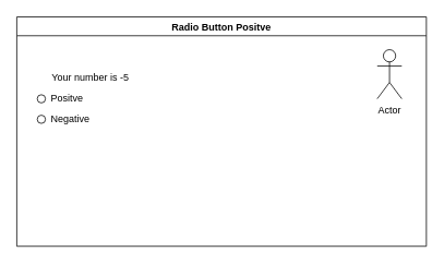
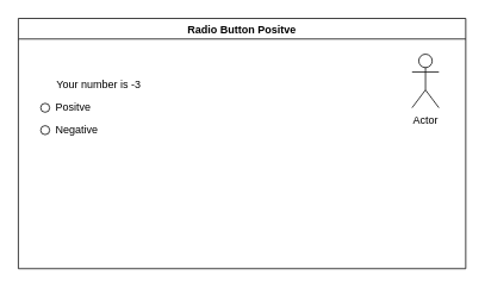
  <mxCell id="0" />
  <mxCell id="1" parent="0" />
  <mxCell id="2" value="Radio Button Positve" style="swimlane;" vertex="1" parent="1"><mxGeometry x="20" y="20" width="500" height="280" as="geometry" /></mxCell>
  <mxCell id="3" value="Actor" style="shape=umlActor;verticalLabelPosition=bottom;verticalAlign=top;html=1;outlineConnect=0;" vertex="1" parent="2"><mxGeometry x="440" y="40" width="30" height="60" as="geometry" /></mxCell>
- <mxCell id="4" value="Your number is -5" style="text;html=1;strokeColor=none;fillColor=none;align=center;verticalAlign=middle;whiteSpace=wrap;rounded=0;" vertex="1" parent="2"><mxGeometry x="20" y="60" width="140" height="30" as="geometry" /></mxCell>
+ <mxCell id="4" value="Your number is -3" style="text;html=1;strokeColor=none;fillColor=none;align=center;verticalAlign=middle;whiteSpace=wrap;rounded=0;" vertex="1" parent="2"><mxGeometry x="20" y="60" width="140" height="30" as="geometry" /></mxCell>
  <mxCell id="5" value="" style="ellipse;whiteSpace=wrap;html=1;aspect=fixed;" vertex="1" parent="2"><mxGeometry x="25" y="95" width="10" height="10" as="geometry" /></mxCell>
  <mxCell id="6" value="Positve" style="text;html=1;strokeColor=none;fillColor=none;align=left;verticalAlign=middle;whiteSpace=wrap;rounded=0;" vertex="1" parent="2"><mxGeometry x="40" y="85" width="150" height="30" as="geometry" /></mxCell>
  <mxCell id="7" value="Negative" style="text;html=1;strokeColor=none;fillColor=none;align=left;verticalAlign=middle;whiteSpace=wrap;rounded=0;" vertex="1" parent="2"><mxGeometry x="40" y="110" width="150" height="30" as="geometry" /></mxCell>
  <mxCell id="8" value="" style="ellipse;whiteSpace=wrap;html=1;aspect=fixed;" vertex="1" parent="2"><mxGeometry x="25" y="120" width="10" height="10" as="geometry" /></mxCell>
